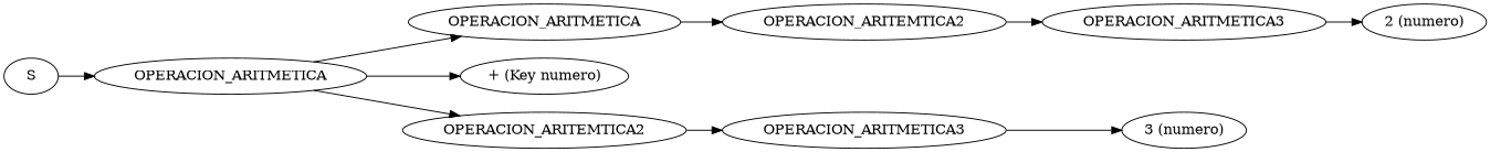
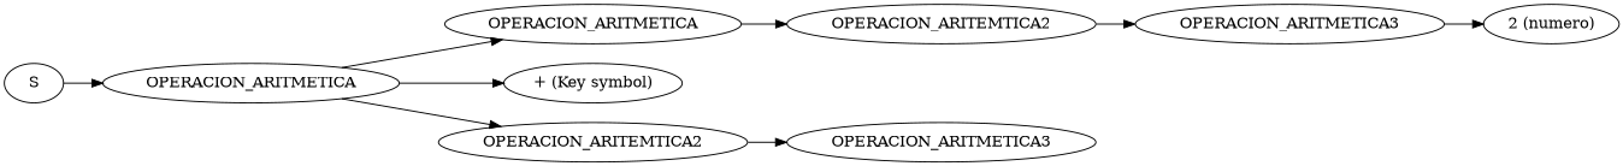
  digraph {
    rankdir=LR
    n1 [label=S]
    n2 [label=OPERACION_ARITMETICA]
    n3 [label=OPERACION_ARITMETICA]
-   n4 [label="+ (Key numero)"]
+   n4 [label="+ (Key symbol)"]
    n5 [label=OPERACION_ARITEMTICA2]
    n6 [label=OPERACION_ARITEMTICA2]
    n7 [label=OPERACION_ARITMETICA3]
    n8 [label=OPERACION_ARITMETICA3]
    n9 [label="2 (numero)"]
-   n10 [label="3 (numero)"]
    n1 -> n2
    n2 -> n3
    n2 -> n4
    n2 -> n5
    n3 -> n6
    n5 -> n7
    n6 -> n8
-   n7 -> n10
    n8 -> n9
  }
